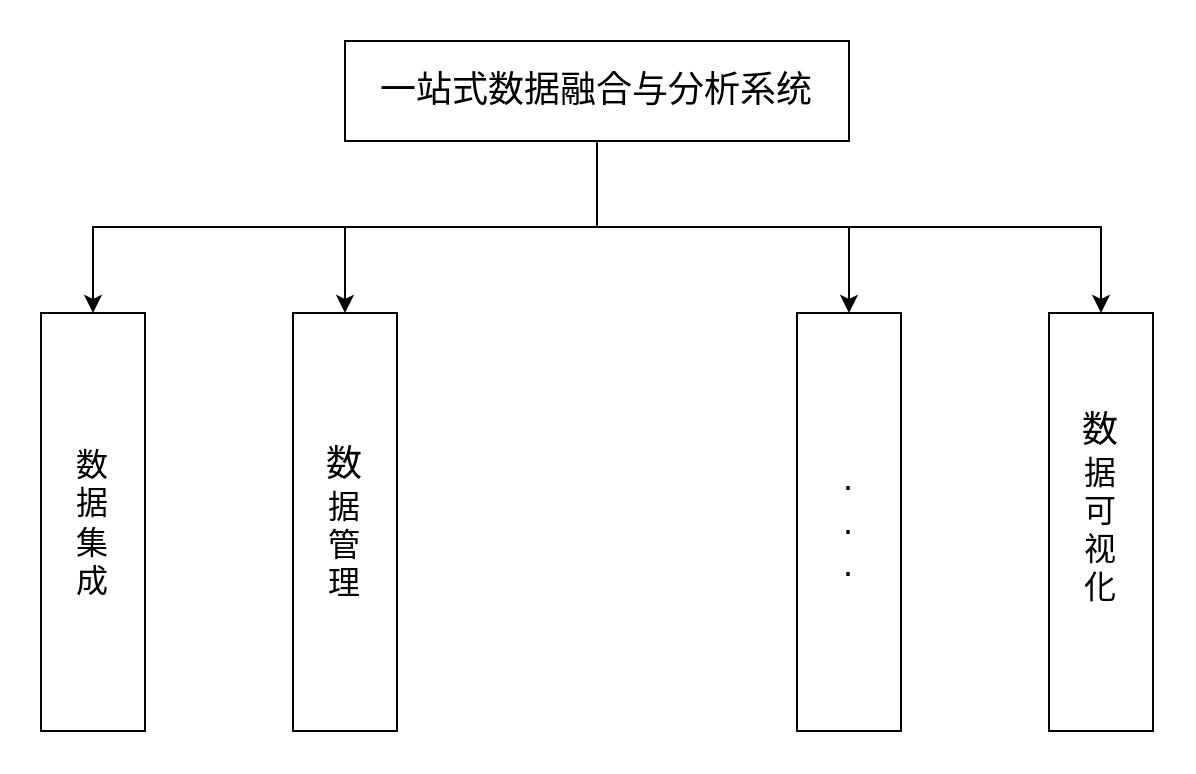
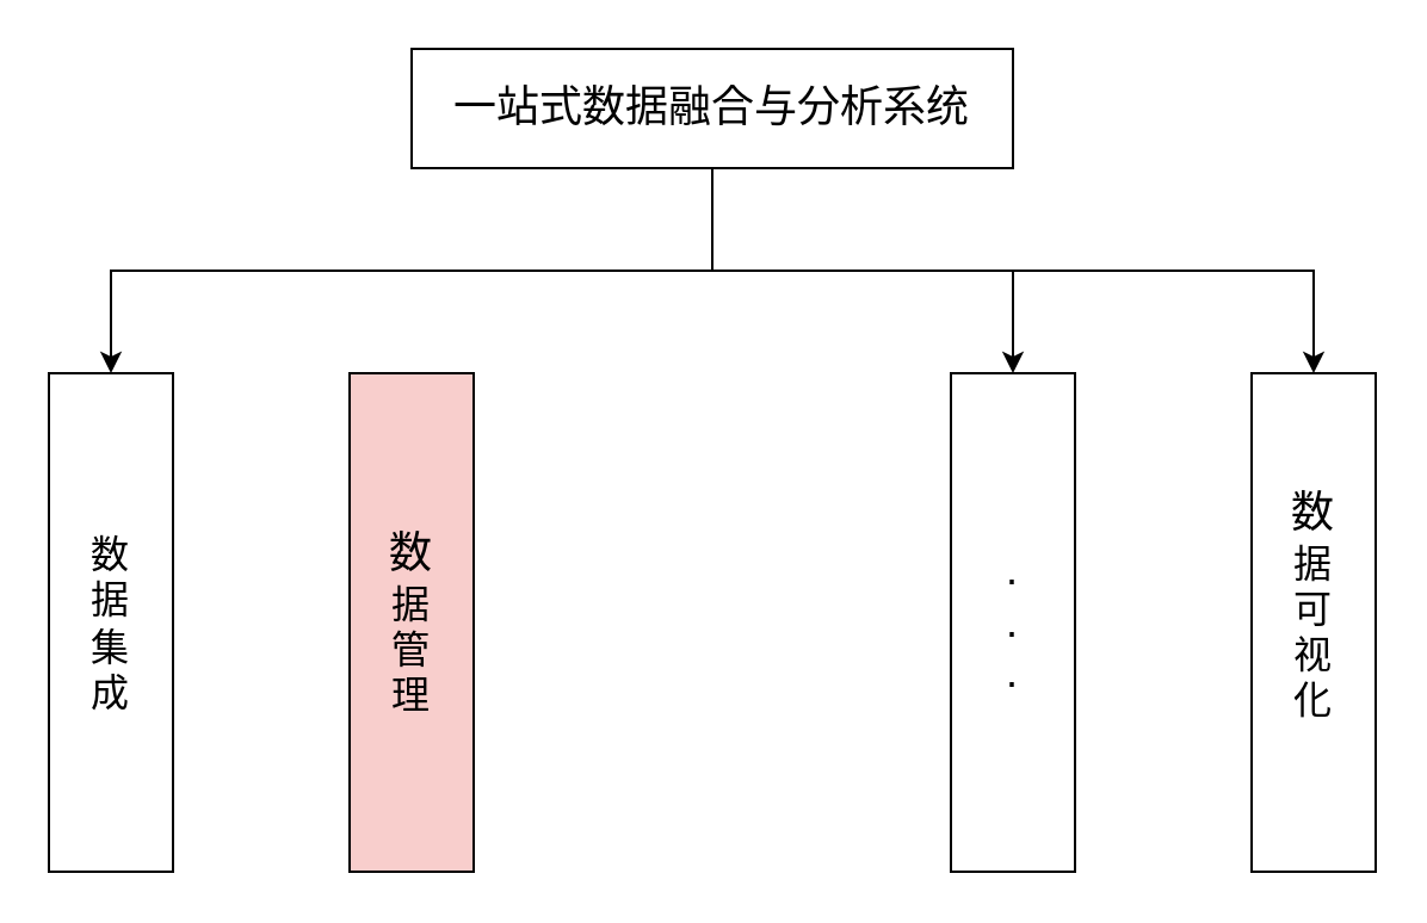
  <mxCell id="0" />
  <mxCell id="1" parent="0" />
  <mxCell id="2" style="edgeStyle=orthogonalEdgeStyle;rounded=0;orthogonalLoop=1;jettySize=auto;html=1;exitX=0.5;exitY=1;exitDx=0;exitDy=0;" parent="1" source="6" target="7" edge="1"><mxGeometry relative="1" as="geometry" /></mxCell>
- <mxCell id="3" style="edgeStyle=orthogonalEdgeStyle;rounded=0;orthogonalLoop=1;jettySize=auto;html=1;exitX=0.5;exitY=1;exitDx=0;exitDy=0;" parent="1" source="6" target="8" edge="1"><mxGeometry relative="1" as="geometry" /></mxCell>
  <mxCell id="4" style="edgeStyle=orthogonalEdgeStyle;rounded=0;orthogonalLoop=1;jettySize=auto;html=1;exitX=0.5;exitY=1;exitDx=0;exitDy=0;entryX=0.5;entryY=0;entryDx=0;entryDy=0;" parent="1" source="6" target="9" edge="1"><mxGeometry relative="1" as="geometry" /></mxCell>
  <mxCell id="5" style="edgeStyle=orthogonalEdgeStyle;rounded=0;orthogonalLoop=1;jettySize=auto;html=1;exitX=0.5;exitY=1;exitDx=0;exitDy=0;" parent="1" source="6" target="10" edge="1"><mxGeometry relative="1" as="geometry" /></mxCell>
  <mxCell id="6" value="&lt;font style=&quot;font-size: 18px;&quot;&gt;一站式数据融合与分析系统&lt;/font&gt;" style="rounded=0;whiteSpace=wrap;html=1;" parent="1" vertex="1"><mxGeometry x="172" y="20" width="252" height="50" as="geometry" /></mxCell>
  <mxCell id="7" value="&lt;font style=&quot;font-size: 16px;&quot;&gt;数&lt;br&gt;据&lt;br&gt;集&lt;br&gt;成&lt;/font&gt;" style="rounded=0;whiteSpace=wrap;html=1;" parent="1" vertex="1"><mxGeometry x="20" y="156" width="52" height="209" as="geometry" /></mxCell>
- <mxCell id="8" value="&lt;font style=&quot;&quot;&gt;&lt;span style=&quot;font-size: 18px;&quot;&gt;数&lt;/span&gt;&lt;br style=&quot;border-color: var(--border-color); font-size: 16px;&quot;&gt;&lt;span style=&quot;font-size: 16px;&quot;&gt;据&lt;/span&gt;&lt;br style=&quot;border-color: var(--border-color); font-size: 16px;&quot;&gt;&lt;span style=&quot;font-size: 16px;&quot;&gt;管&lt;/span&gt;&lt;br style=&quot;border-color: var(--border-color); font-size: 16px;&quot;&gt;&lt;span style=&quot;font-size: 16px;&quot;&gt;理&lt;/span&gt;&lt;br&gt;&lt;/font&gt;" style="rounded=0;whiteSpace=wrap;html=1;" parent="1" vertex="1"><mxGeometry x="146" y="156" width="52" height="209" as="geometry" /></mxCell>
+ <mxCell id="8" value="&lt;font style=&quot;&quot;&gt;&lt;span style=&quot;font-size: 18px;&quot;&gt;数&lt;/span&gt;&lt;br style=&quot;border-color: var(--border-color); font-size: 16px;&quot;&gt;&lt;span style=&quot;font-size: 16px;&quot;&gt;据&lt;/span&gt;&lt;br style=&quot;border-color: var(--border-color); font-size: 16px;&quot;&gt;&lt;span style=&quot;font-size: 16px;&quot;&gt;管&lt;/span&gt;&lt;br style=&quot;border-color: var(--border-color); font-size: 16px;&quot;&gt;&lt;span style=&quot;font-size: 16px;&quot;&gt;理&lt;/span&gt;&lt;br&gt;&lt;/font&gt;" style="rounded=0;whiteSpace=wrap;html=1;fillColor=#f8cecc;" parent="1" vertex="1"><mxGeometry x="146" y="156" width="52" height="209" as="geometry" /></mxCell>
  <mxCell id="9" value="&lt;font style=&quot;font-size: 18px;&quot;&gt;.&lt;br&gt;.&lt;br&gt;.&lt;br&gt;&lt;/font&gt;" style="rounded=0;whiteSpace=wrap;html=1;" parent="1" vertex="1"><mxGeometry x="398" y="156" width="52" height="209" as="geometry" /></mxCell>
  <mxCell id="10" value="&lt;font style=&quot;&quot;&gt;&lt;span style=&quot;font-size: 18px;&quot;&gt;数&lt;/span&gt;&lt;br style=&quot;border-color: var(--border-color); font-size: 16px;&quot;&gt;&lt;span style=&quot;font-size: 16px;&quot;&gt;据&lt;/span&gt;&lt;br style=&quot;border-color: var(--border-color); font-size: 16px;&quot;&gt;&lt;span style=&quot;font-size: 16px;&quot;&gt;可&lt;br&gt;视&lt;br&gt;化&lt;/span&gt;&lt;br style=&quot;border-color: var(--border-color); font-size: 16px;&quot;&gt;&lt;br&gt;&lt;/font&gt;" style="rounded=0;whiteSpace=wrap;html=1;" parent="1" vertex="1"><mxGeometry x="524" y="156" width="52" height="209" as="geometry" /></mxCell>
